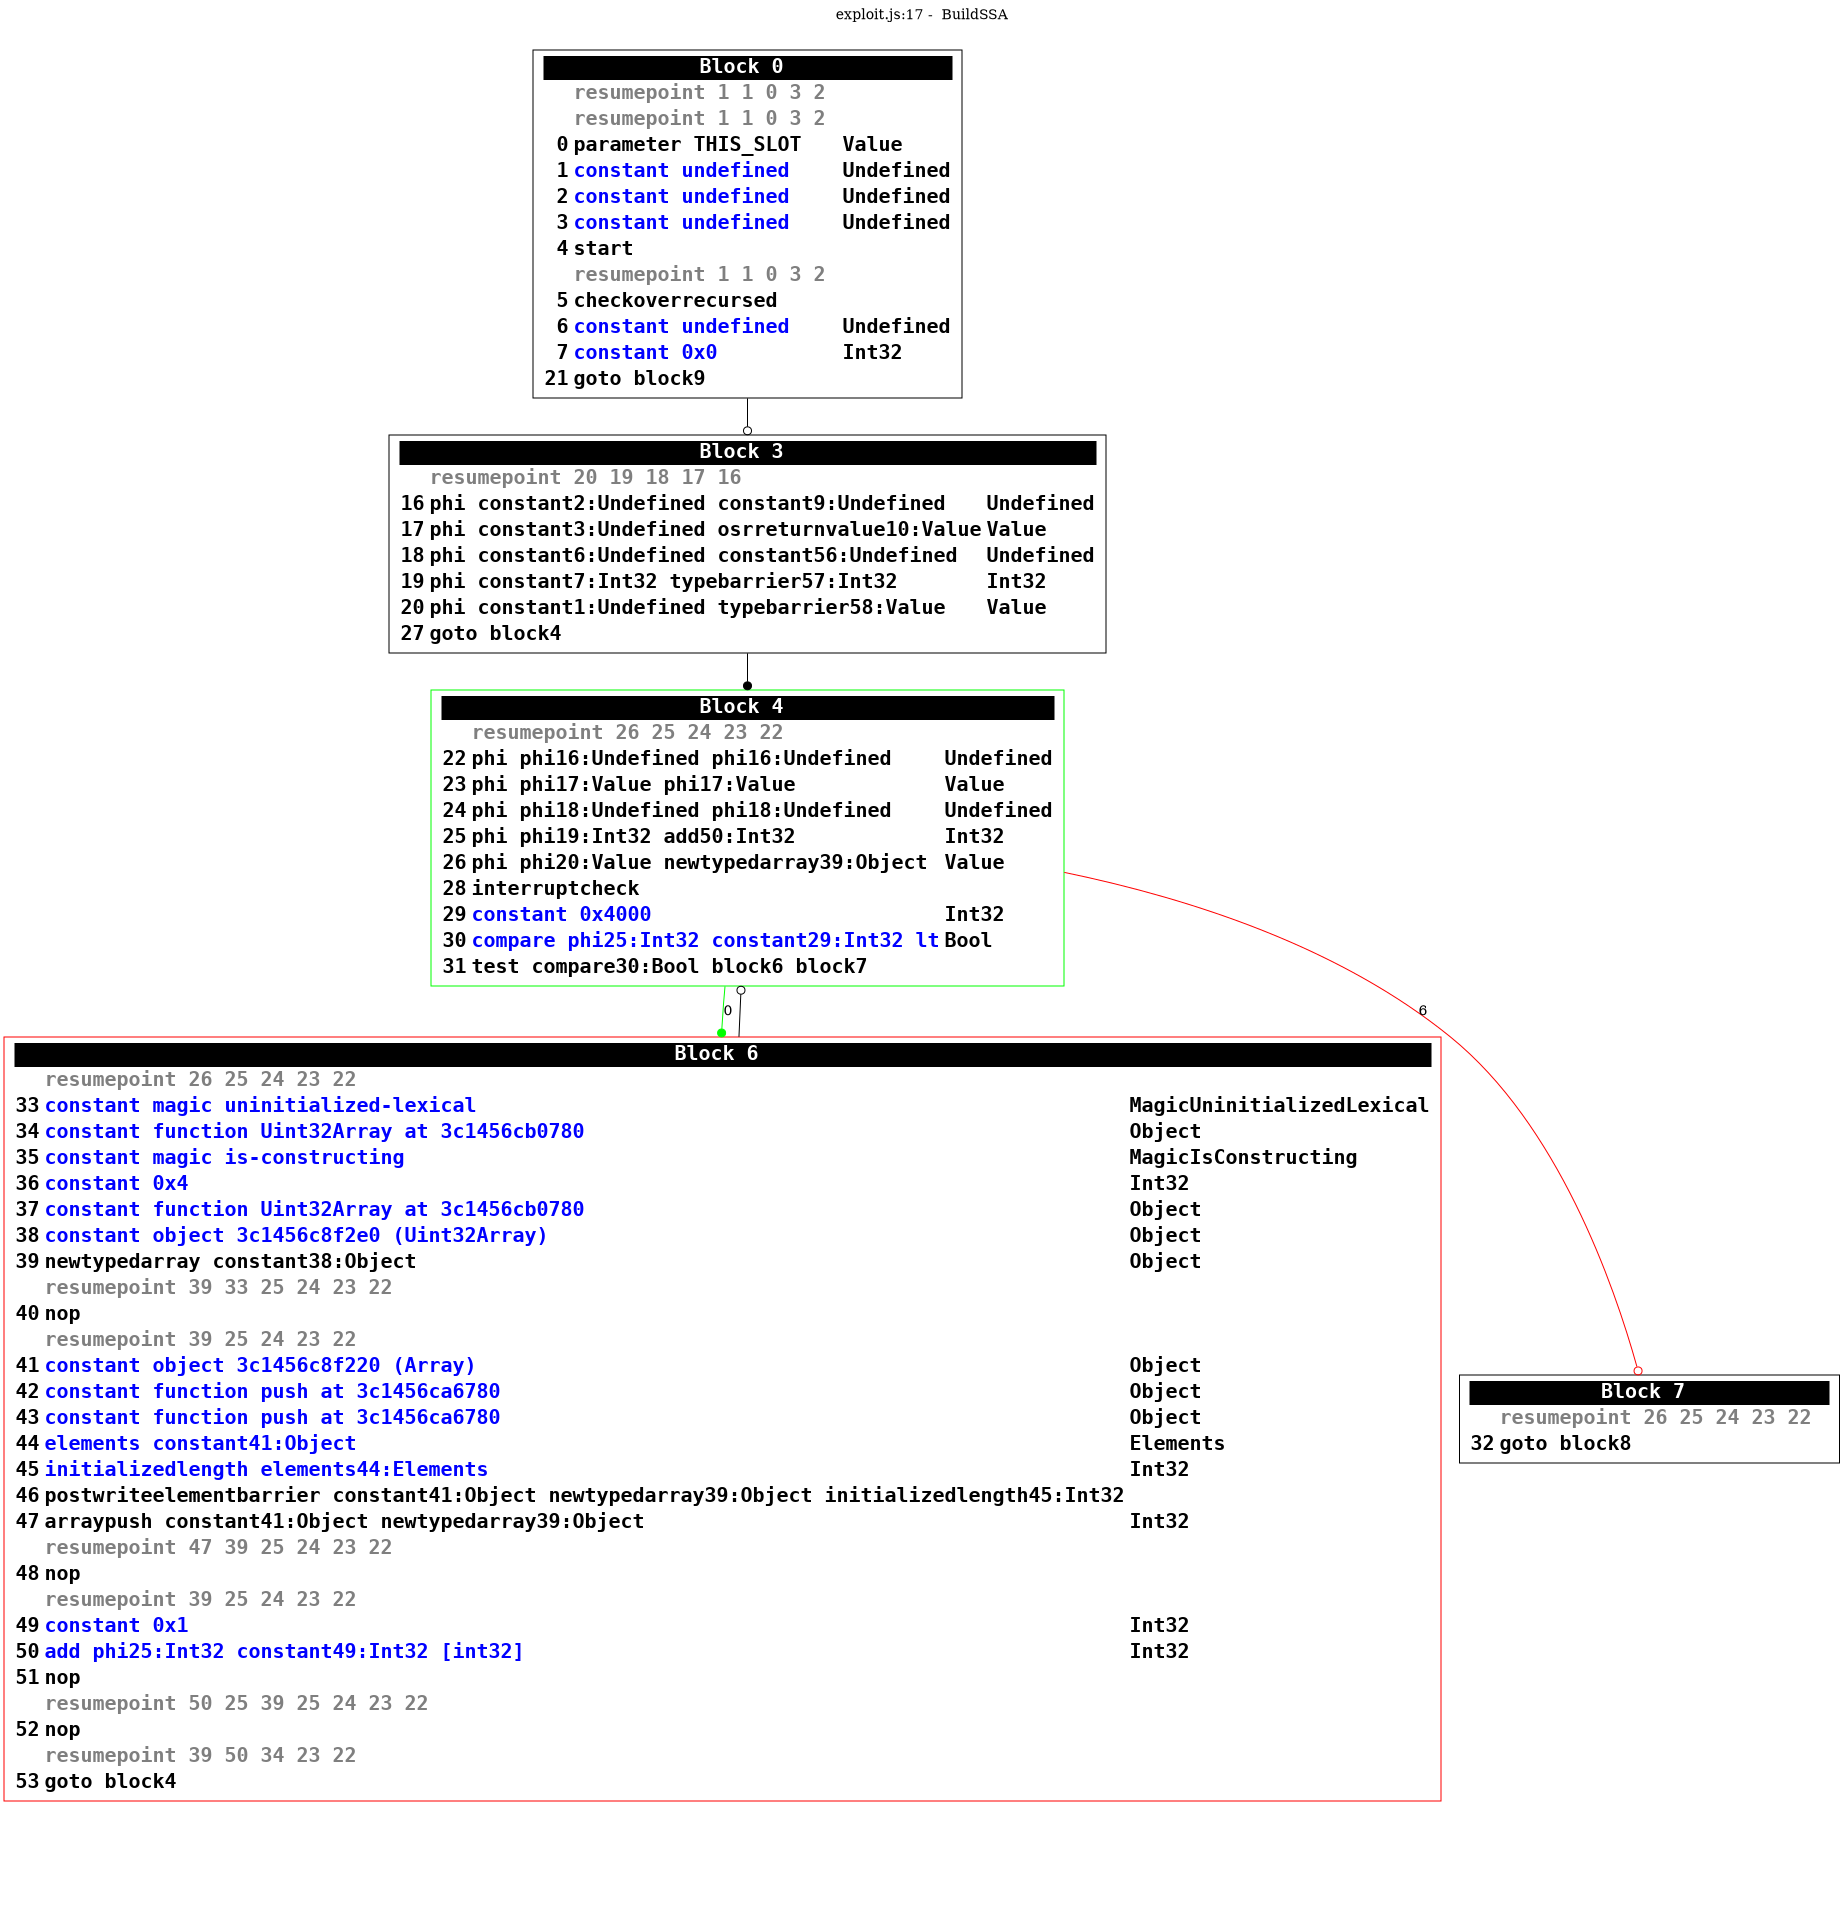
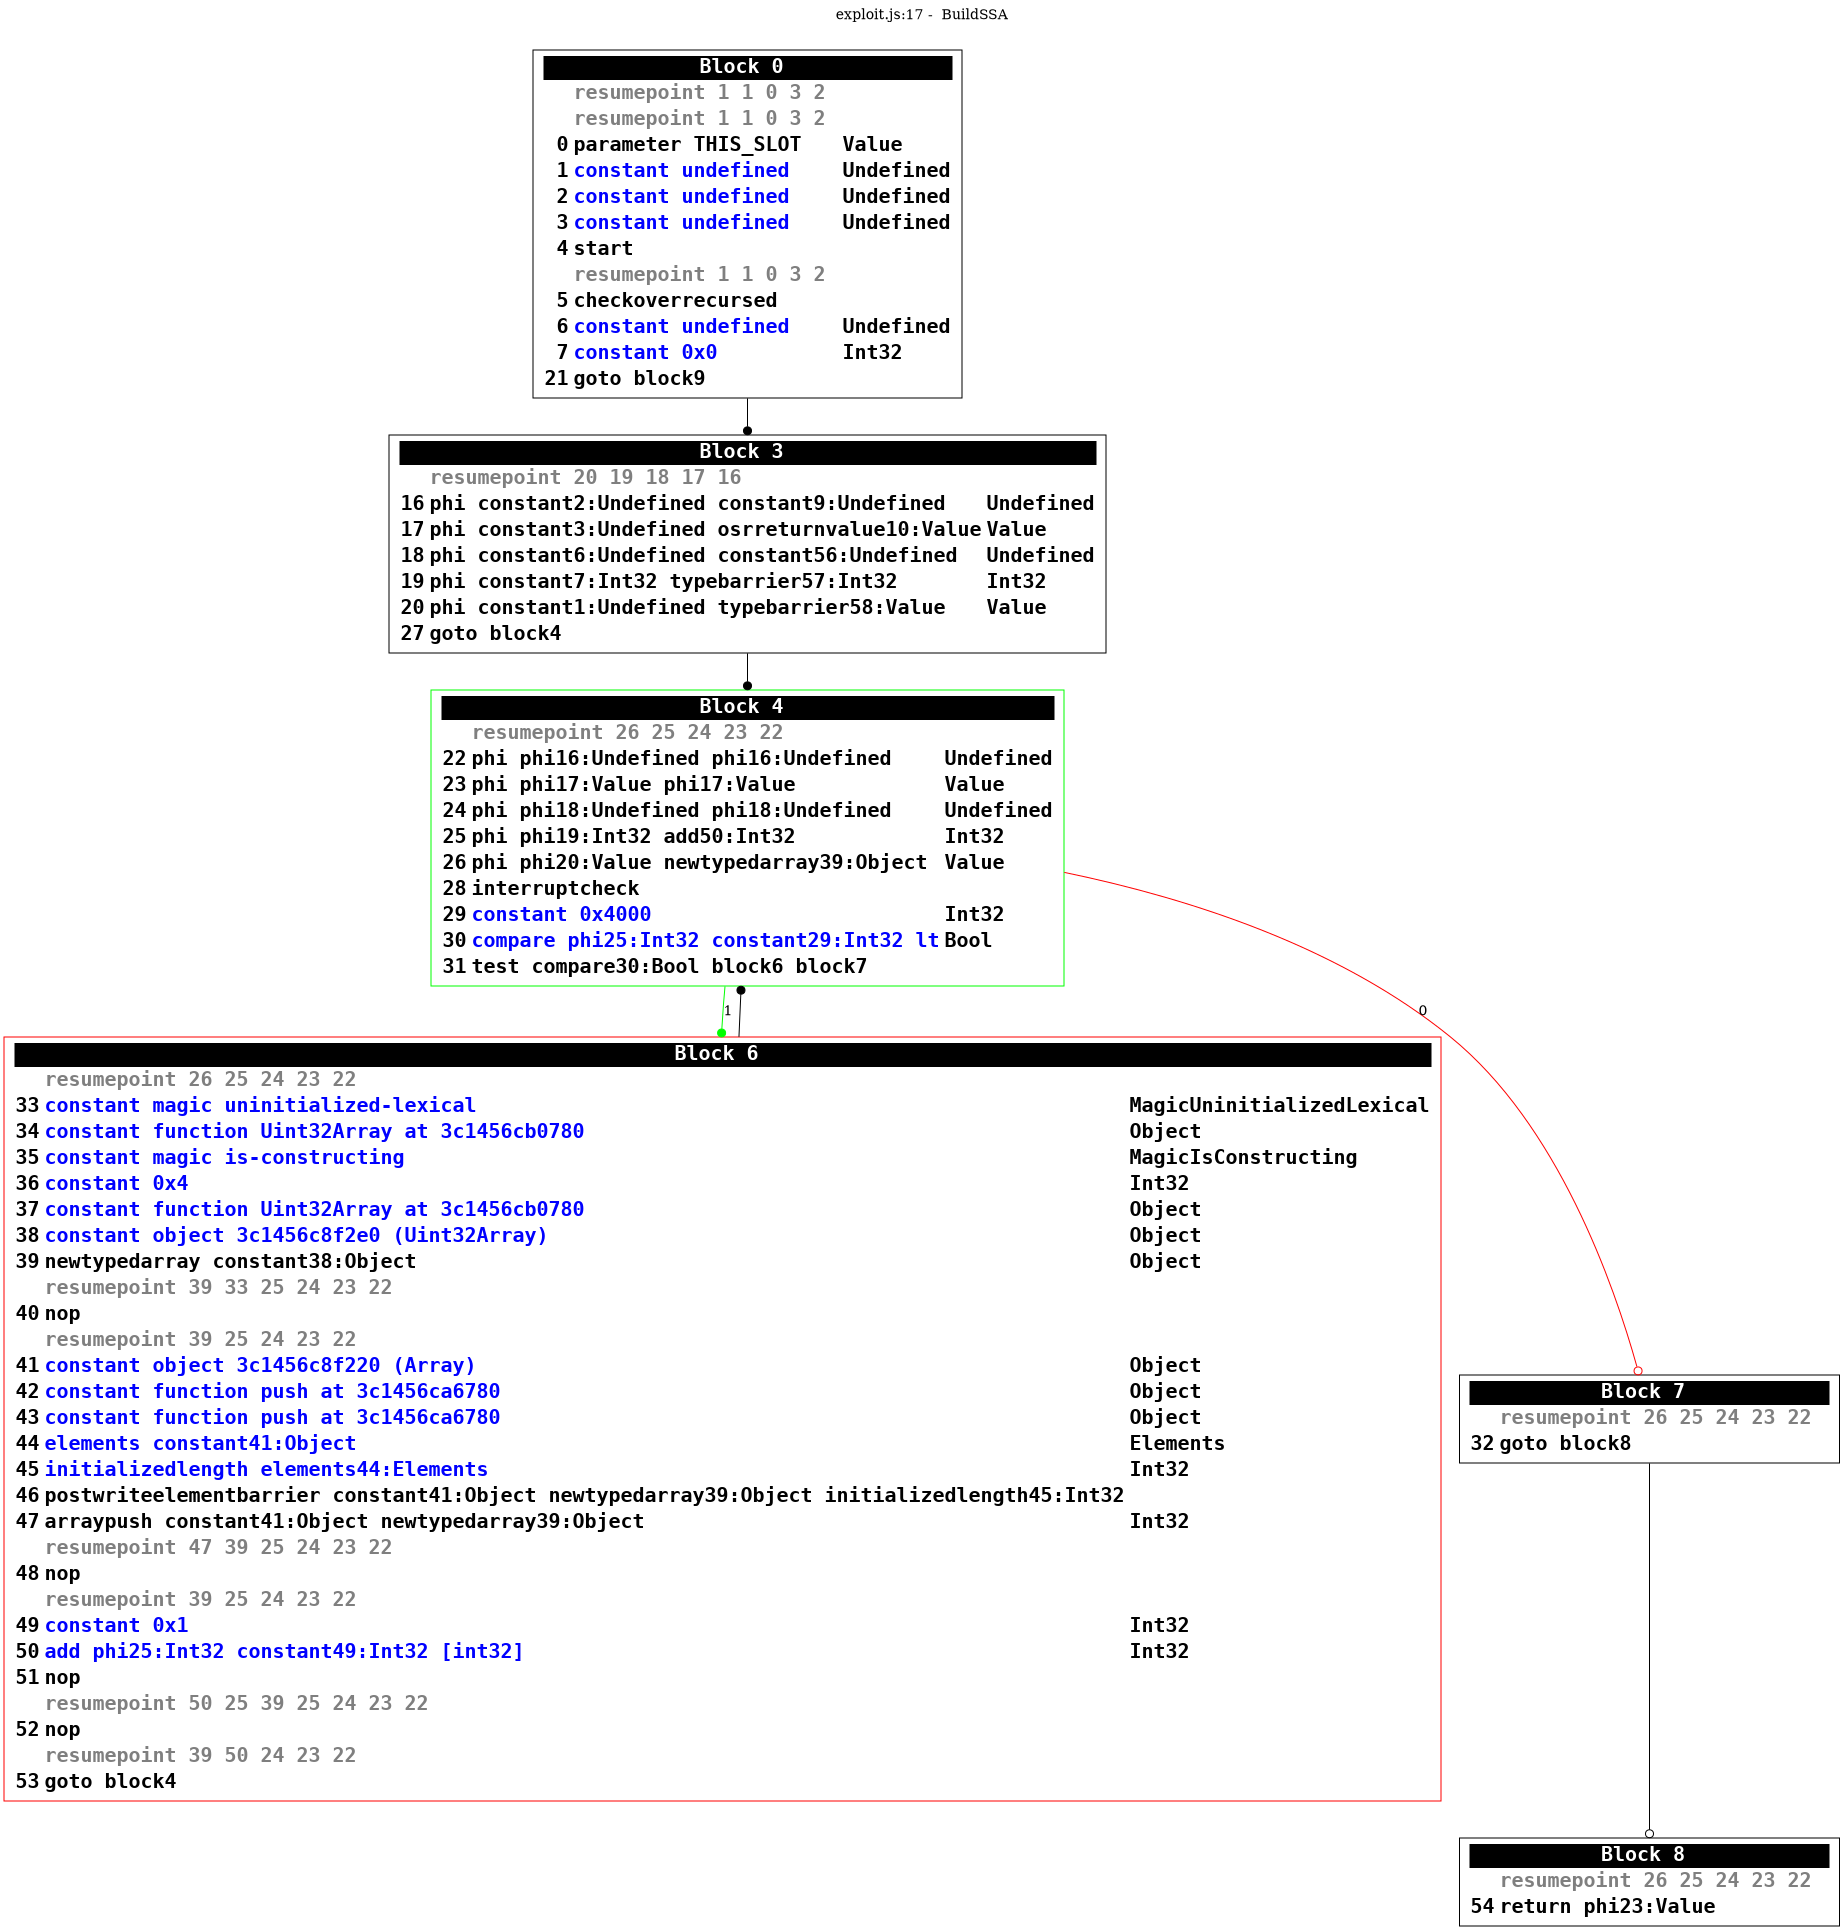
  digraph {
    label="exploit.js:17 -  BuildSSA"
    labelfontsize=30
    labelloc=t
    rankdir=TB
    splines=true
    node [fontname="Consolas Bold" fontsize=20 shape=box]
    edge [arrowhead=odot]
    n1 [label=<<table border="0" cellborder="0" cellpadding="1"><tr><td align="center" bgcolor="black" colspan="3"><font color="white">Block 0 </font></td></tr><tr><td align="left"></td><td align="left"><font color="grey50">resumepoint 1 1 0 3 2 </font></td><td></td></tr><tr><td align="left"></td><td align="left"><font color="grey50">resumepoint 1 1 0 3 2 </font></td><td></td></tr><tr><td align="right" port="i0">0</td><td align="left">parameter THIS_SLOT</td><td align="left">Value</td></tr><tr><td align="right" port="i1">1</td><td align="left"><font color="blue">constant undefined</font></td><td align="left">Undefined</td></tr><tr><td align="right" port="i2">2</td><td align="left"><font color="blue">constant undefined</font></td><td align="left">Undefined</td></tr><tr><td align="right" port="i3">3</td><td align="left"><font color="blue">constant undefined</font></td><td align="left">Undefined</td></tr><tr><td align="right" port="i4">4</td><td align="left">start</td></tr><tr><td align="left"></td><td align="left"><font color="grey50">resumepoint 1 1 0 3 2 </font></td><td></td></tr><tr><td align="right" port="i5">5</td><td align="left">checkoverrecursed</td></tr><tr><td align="right" port="i6">6</td><td align="left"><font color="blue">constant undefined</font></td><td align="left">Undefined</td></tr><tr><td align="right" port="i7">7</td><td align="left"><font color="blue">constant 0x0</font></td><td align="left">Int32</td></tr><tr><td align="right" port="i21">21</td><td align="left">goto block9</td></tr></table>>]
    n2 [label=<<table border="0" cellborder="0" cellpadding="1"><tr><td align="center" bgcolor="black" colspan="3"><font color="white">Block 3 </font></td></tr><tr><td align="left"></td><td align="left"><font color="grey50">resumepoint 20 19 18 17 16 </font></td><td></td></tr><tr><td align="right" port="i16">16</td><td align="left">phi constant2:Undefined constant9:Undefined</td><td align="left">Undefined</td></tr><tr><td align="right" port="i17">17</td><td align="left">phi constant3:Undefined osrreturnvalue10:Value</td><td align="left">Value</td></tr><tr><td align="right" port="i18">18</td><td align="left">phi constant6:Undefined constant56:Undefined</td><td align="left">Undefined</td></tr><tr><td align="right" port="i19">19</td><td align="left">phi constant7:Int32 typebarrier57:Int32</td><td align="left">Int32</td></tr><tr><td align="right" port="i20">20</td><td align="left">phi constant1:Undefined typebarrier58:Value</td><td align="left">Value</td></tr><tr><td align="right" port="i27">27</td><td align="left">goto block4</td></tr></table>>]
    n3 [color=green label=<<table border="0" cellborder="0" cellpadding="1"><tr><td align="center" bgcolor="black" colspan="3"><font color="white">Block 4 </font></td></tr><tr><td align="left"></td><td align="left"><font color="grey50">resumepoint 26 25 24 23 22 </font></td><td></td></tr><tr><td align="right" port="i22">22</td><td align="left">phi phi16:Undefined phi16:Undefined</td><td align="left">Undefined</td></tr><tr><td align="right" port="i23">23</td><td align="left">phi phi17:Value phi17:Value</td><td align="left">Value</td></tr><tr><td align="right" port="i24">24</td><td align="left">phi phi18:Undefined phi18:Undefined</td><td align="left">Undefined</td></tr><tr><td align="right" port="i25">25</td><td align="left">phi phi19:Int32 add50:Int32</td><td align="left">Int32</td></tr><tr><td align="right" port="i26">26</td><td align="left">phi phi20:Value newtypedarray39:Object</td><td align="left">Value</td></tr><tr><td align="right" port="i28">28</td><td align="left">interruptcheck</td></tr><tr><td align="right" port="i29">29</td><td align="left"><font color="blue">constant 0x4000</font></td><td align="left">Int32</td></tr><tr><td align="right" port="i30">30</td><td align="left"><font color="blue">compare phi25:Int32 constant29:Int32 lt</font></td><td align="left">Bool</td></tr><tr><td align="right" port="i31">31</td><td align="left">test compare30:Bool block6 block7</td></tr></table>>]
-   n4 [color=red label=<<table border="0" cellborder="0" cellpadding="1"><tr><td align="center" bgcolor="black" colspan="3"><font color="white">Block 6 </font></td></tr><tr><td align="left"></td><td align="left"><font color="grey50">resumepoint 26 25 24 23 22 </font></td><td></td></tr><tr><td align="right" port="i33">33</td><td align="left"><font color="blue">constant magic uninitialized-lexical</font></td><td align="left">MagicUninitializedLexical</td></tr><tr><td align="right" port="i34">34</td><td align="left"><font color="blue">constant function Uint32Array at 3c1456cb0780</font></td><td align="left">Object</td></tr><tr><td align="right" port="i35">35</td><td align="left"><font color="blue">constant magic is-constructing</font></td><td align="left">MagicIsConstructing</td></tr><tr><td align="right" port="i36">36</td><td align="left"><font color="blue">constant 0x4</font></td><td align="left">Int32</td></tr><tr><td align="right" port="i37">37</td><td align="left"><font color="blue">constant function Uint32Array at 3c1456cb0780</font></td><td align="left">Object</td></tr><tr><td align="right" port="i38">38</td><td align="left"><font color="blue">constant object 3c1456c8f2e0 (Uint32Array)</font></td><td align="left">Object</td></tr><tr><td align="right" port="i39">39</td><td align="left">newtypedarray constant38:Object</td><td align="left">Object</td></tr><tr><td align="left"></td><td align="left"><font color="grey50">resumepoint 39 33 25 24 23 22 </font></td><td></td></tr><tr><td align="right" port="i40">40</td><td align="left">nop</td></tr><tr><td align="left"></td><td align="left"><font color="grey50">resumepoint 39 25 24 23 22 </font></td><td></td></tr><tr><td align="right" port="i41">41</td><td align="left"><font color="blue">constant object 3c1456c8f220 (Array)</font></td><td align="left">Object</td></tr><tr><td align="right" port="i42">42</td><td align="left"><font color="blue">constant function push at 3c1456ca6780</font></td><td align="left">Object</td></tr><tr><td align="right" port="i43">43</td><td align="left"><font color="blue">constant function push at 3c1456ca6780</font></td><td align="left">Object</td></tr><tr><td align="right" port="i44">44</td><td align="left"><font color="blue">elements constant41:Object</font></td><td align="left">Elements</td></tr><tr><td align="right" port="i45">45</td><td align="left"><font color="blue">initializedlength elements44:Elements</font></td><td align="left">Int32</td></tr><tr><td align="right" port="i46">46</td><td align="left">postwriteelementbarrier constant41:Object newtypedarray39:Object initializedlength45:Int32</td></tr><tr><td align="right" port="i47">47</td><td align="left">arraypush constant41:Object newtypedarray39:Object</td><td align="left">Int32</td></tr><tr><td align="left"></td><td align="left"><font color="grey50">resumepoint 47 39 25 24 23 22 </font></td><td></td></tr><tr><td align="right" port="i48">48</td><td align="left">nop</td></tr><tr><td align="left"></td><td align="left"><font color="grey50">resumepoint 39 25 24 23 22 </font></td><td></td></tr><tr><td align="right" port="i49">49</td><td align="left"><font color="blue">constant 0x1</font></td><td align="left">Int32</td></tr><tr><td align="right" port="i50">50</td><td align="left"><font color="blue">add phi25:Int32 constant49:Int32 [int32]</font></td><td align="left">Int32</td></tr><tr><td align="right" port="i51">51</td><td align="left">nop</td></tr><tr><td align="left"></td><td align="left"><font color="grey50">resumepoint 50 25 39 25 24 23 22 </font></td><td></td></tr><tr><td align="right" port="i52">52</td><td align="left">nop</td></tr><tr><td align="left"></td><td align="left"><font color="grey50">resumepoint 39 50 34 23 22 </font></td><td></td></tr><tr><td align="right" port="i53">53</td><td align="left">goto block4</td></tr></table>>]
+   n4 [color=red label=<<table border="0" cellborder="0" cellpadding="1"><tr><td align="center" bgcolor="black" colspan="3"><font color="white">Block 6 </font></td></tr><tr><td align="left"></td><td align="left"><font color="grey50">resumepoint 26 25 24 23 22 </font></td><td></td></tr><tr><td align="right" port="i33">33</td><td align="left"><font color="blue">constant magic uninitialized-lexical</font></td><td align="left">MagicUninitializedLexical</td></tr><tr><td align="right" port="i34">34</td><td align="left"><font color="blue">constant function Uint32Array at 3c1456cb0780</font></td><td align="left">Object</td></tr><tr><td align="right" port="i35">35</td><td align="left"><font color="blue">constant magic is-constructing</font></td><td align="left">MagicIsConstructing</td></tr><tr><td align="right" port="i36">36</td><td align="left"><font color="blue">constant 0x4</font></td><td align="left">Int32</td></tr><tr><td align="right" port="i37">37</td><td align="left"><font color="blue">constant function Uint32Array at 3c1456cb0780</font></td><td align="left">Object</td></tr><tr><td align="right" port="i38">38</td><td align="left"><font color="blue">constant object 3c1456c8f2e0 (Uint32Array)</font></td><td align="left">Object</td></tr><tr><td align="right" port="i39">39</td><td align="left">newtypedarray constant38:Object</td><td align="left">Object</td></tr><tr><td align="left"></td><td align="left"><font color="grey50">resumepoint 39 33 25 24 23 22 </font></td><td></td></tr><tr><td align="right" port="i40">40</td><td align="left">nop</td></tr><tr><td align="left"></td><td align="left"><font color="grey50">resumepoint 39 25 24 23 22 </font></td><td></td></tr><tr><td align="right" port="i41">41</td><td align="left"><font color="blue">constant object 3c1456c8f220 (Array)</font></td><td align="left">Object</td></tr><tr><td align="right" port="i42">42</td><td align="left"><font color="blue">constant function push at 3c1456ca6780</font></td><td align="left">Object</td></tr><tr><td align="right" port="i43">43</td><td align="left"><font color="blue">constant function push at 3c1456ca6780</font></td><td align="left">Object</td></tr><tr><td align="right" port="i44">44</td><td align="left"><font color="blue">elements constant41:Object</font></td><td align="left">Elements</td></tr><tr><td align="right" port="i45">45</td><td align="left"><font color="blue">initializedlength elements44:Elements</font></td><td align="left">Int32</td></tr><tr><td align="right" port="i46">46</td><td align="left">postwriteelementbarrier constant41:Object newtypedarray39:Object initializedlength45:Int32</td></tr><tr><td align="right" port="i47">47</td><td align="left">arraypush constant41:Object newtypedarray39:Object</td><td align="left">Int32</td></tr><tr><td align="left"></td><td align="left"><font color="grey50">resumepoint 47 39 25 24 23 22 </font></td><td></td></tr><tr><td align="right" port="i48">48</td><td align="left">nop</td></tr><tr><td align="left"></td><td align="left"><font color="grey50">resumepoint 39 25 24 23 22 </font></td><td></td></tr><tr><td align="right" port="i49">49</td><td align="left"><font color="blue">constant 0x1</font></td><td align="left">Int32</td></tr><tr><td align="right" port="i50">50</td><td align="left"><font color="blue">add phi25:Int32 constant49:Int32 [int32]</font></td><td align="left">Int32</td></tr><tr><td align="right" port="i51">51</td><td align="left">nop</td></tr><tr><td align="left"></td><td align="left"><font color="grey50">resumepoint 50 25 39 25 24 23 22 </font></td><td></td></tr><tr><td align="right" port="i52">52</td><td align="left">nop</td></tr><tr><td align="left"></td><td align="left"><font color="grey50">resumepoint 39 50 24 23 22 </font></td><td></td></tr><tr><td align="right" port="i53">53</td><td align="left">goto block4</td></tr></table>>]
    n5 [label=<<table border="0" cellborder="0" cellpadding="1"><tr><td align="center" bgcolor="black" colspan="3"><font color="white">Block 7 </font></td></tr><tr><td align="left"></td><td align="left"><font color="grey50">resumepoint 26 25 24 23 22 </font></td><td></td></tr><tr><td align="right" port="i32">32</td><td align="left">goto block8</td></tr></table>>]
-   n1 -> n2
+   n6 [label=<<table border="0" cellborder="0" cellpadding="1"><tr><td align="center" bgcolor="black" colspan="3"><font color="white">Block 8 </font></td></tr><tr><td align="left"></td><td align="left"><font color="grey50">resumepoint 26 25 24 23 22 </font></td><td></td></tr><tr><td align="right" port="i54">54</td><td align="left">return phi23:Value</td></tr></table>>]
+   n1 -> n2 [arrowhead=dot]
    n2 -> n3 [arrowhead=dot]
-   n3 -> n4 [arrowhead=dot color=green label=0]
-   n3 -> n5 [color=red label=6]
-   n4 -> n3
+   n3 -> n4 [arrowhead=dot color=green label=1]
+   n3 -> n5 [color=red label=0]
+   n4 -> n3 [arrowhead=dot]
+   n5 -> n6
  }
